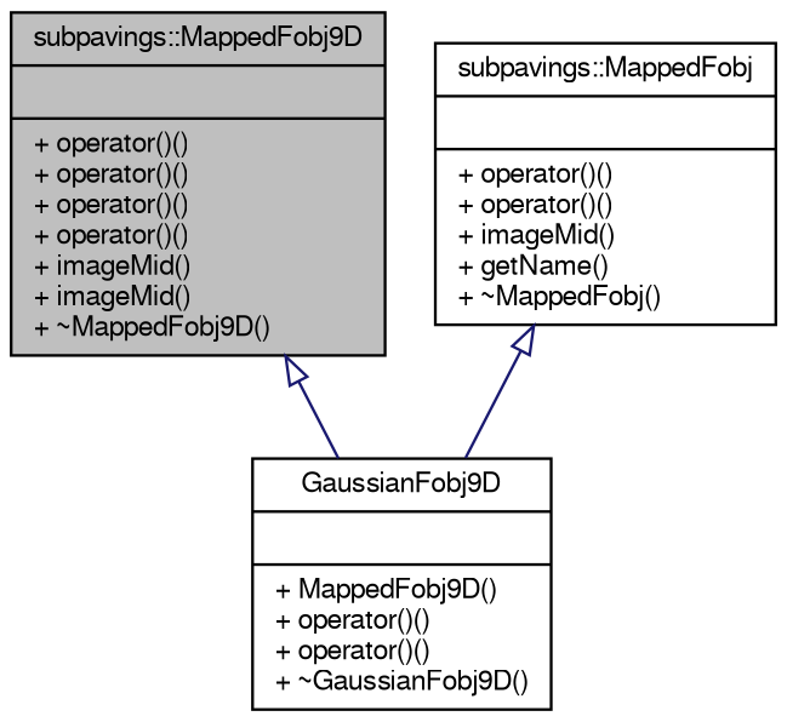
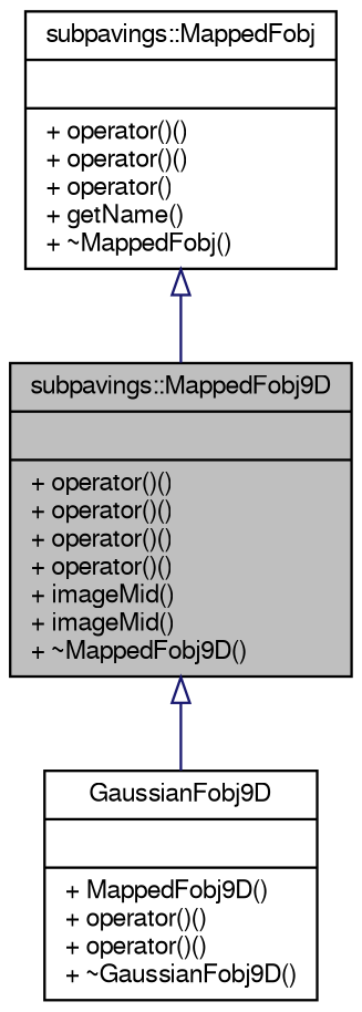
  digraph {
    node [color=black fillcolor=white fontname=FreeSans fontsize=10 shape=record style=filled]
    edge [arrowtail=onormal color=midnightblue dir=back fontname=FreeSans fontsize=10 labelfontname=FreeSans labelfontsize=10 style=solid]
    n1 [fillcolor=grey75 fontcolor=black height=0.2 label="{subpavings::MappedFobj9D\n||+ operator()()\l+ operator()()\l+ operator()()\l+ operator()()\l+ imageMid()\l+ imageMid()\l+ ~MappedFobj9D()\l}" width=0.4]
    n2 [height=0.2 label="{GaussianFobj9D\n||+ MappedFobj9D()\l+ operator()()\l+ operator()()\l+ ~GaussianFobj9D()\l}" width=0.4]
-   n3 [height=0.2 label="{subpavings::MappedFobj\n||+ operator()()\l+ operator()()\l+ imageMid()\l+ getName()\l+ ~MappedFobj()\l}" width=0.4]
+   n3 [height=0.2 label="{subpavings::MappedFobj\n||+ operator()()\l+ operator()()\l+ operator()\l+ getName()\l+ ~MappedFobj()\l}" width=0.4]
    n1 -> n2
-   n3 -> n2
+   n3 -> n1
  }
